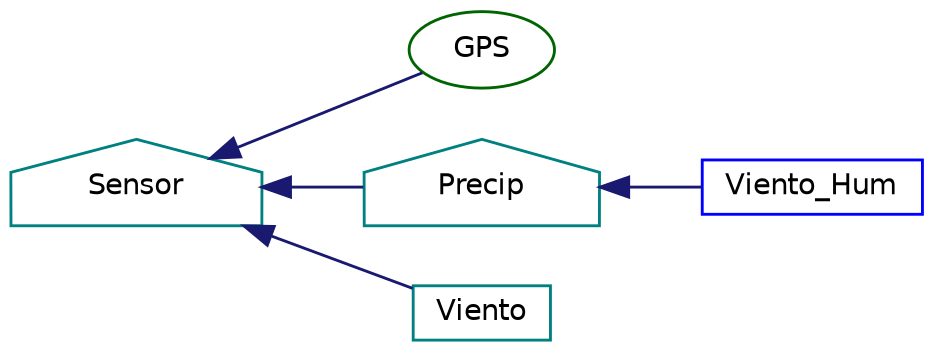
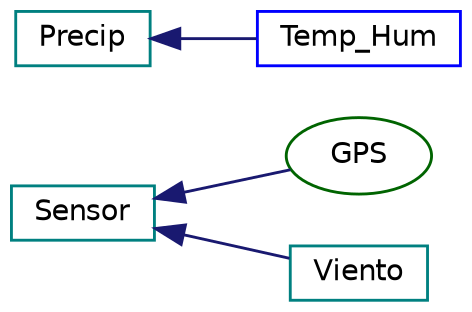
  digraph {
    rankdir=LR
    node [color=teal fillcolor=white fontname=Helvetica fontsize=10 shape=house style=filled]
    edge [color=midnightblue dir=back fontname=Helvetica fontsize=10 labelfontname=Helvetica labelfontsize=10 style=solid]
-   n1 [height=0.2 label=Sensor width=0.4]
+   n1 [height=0.2 label=Sensor shape=box width=0.4]
    n2 [color=darkgreen height=0.2 label=GPS shape=ellipse width=0.4]
-   n3 [height=0.2 label=Precip width=0.4]
+   n3 [height=0.2 label=Precip shape=box width=0.4]
    n4 [height=0.2 label=Viento shape=box width=0.4]
-   n5 [color=blue height=0.2 label=Viento_Hum shape=box width=0.4]
+   n5 [color=blue height=0.2 label=Temp_Hum shape=box width=0.4]
    n1 -> n2
-   n1 -> n3
    n1 -> n4
    n3 -> n5
  }
